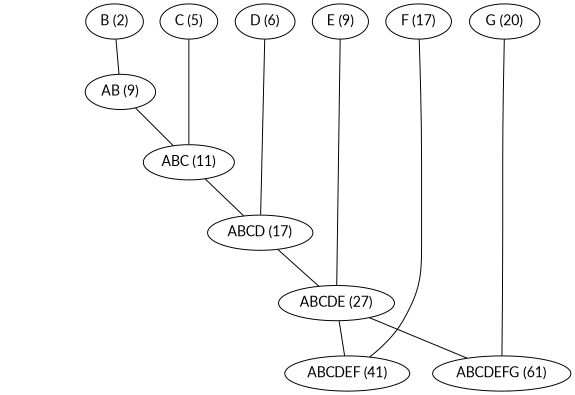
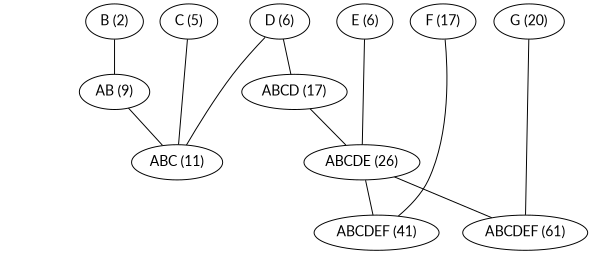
  graph {
    fontname=Lato
    node [fontname=Lato]
    edge [fontname=Lato]
    rank1 [style=invisible]
    n2 [label="B (2)"]
    "C (5)"
    "D (6)"
-   "E (9)"
+   "E (9)" [label="E (6)"]
    n6 [label="F (17)"]
    "G (20)"
    n8 [label="AB (9)"]
    "ABC (11)"
    "ABCD (17)"
-   "ABCDE (26)" [label="ABCDE (27)"]
+   "ABCDE (26)"
    "ABCDEF (41)"
-   "ABCDEFG (61)"
+   "ABCDEFG (61)" [label="ABCDEF (61)"]
    subgraph sub_1 {
      rank=same
      rankdir=LR
      rank1
      n2
      "C (5)"
      "D (6)"
      "E (9)"
      n6
      "G (20)"
    }
    n2 -- "C (5)" [style=invis]
    n2 -- n8
    "C (5)" -- "D (6)" [style=invis]
    "C (5)" -- "ABC (11)"
    "D (6)" -- "E (9)" [style=invis]
    "D (6)" -- "ABCD (17)"
    "E (9)" -- n6 [style=invis]
    "E (9)" -- "ABCDE (26)"
    n6 -- "G (20)" [style=invis]
    n6 -- "ABCDEF (41)"
    "G (20)" -- "ABCDEFG (61)"
    n8 -- "ABC (11)"
-   "ABC (11)" -- "ABCD (17)"
+   "ABC (11)" -- "D (6)"
    "ABCD (17)" -- "ABCDE (26)"
    "ABCDE (26)" -- "ABCDEF (41)"
    "ABCDE (26)" -- "ABCDEFG (61)"
  }
